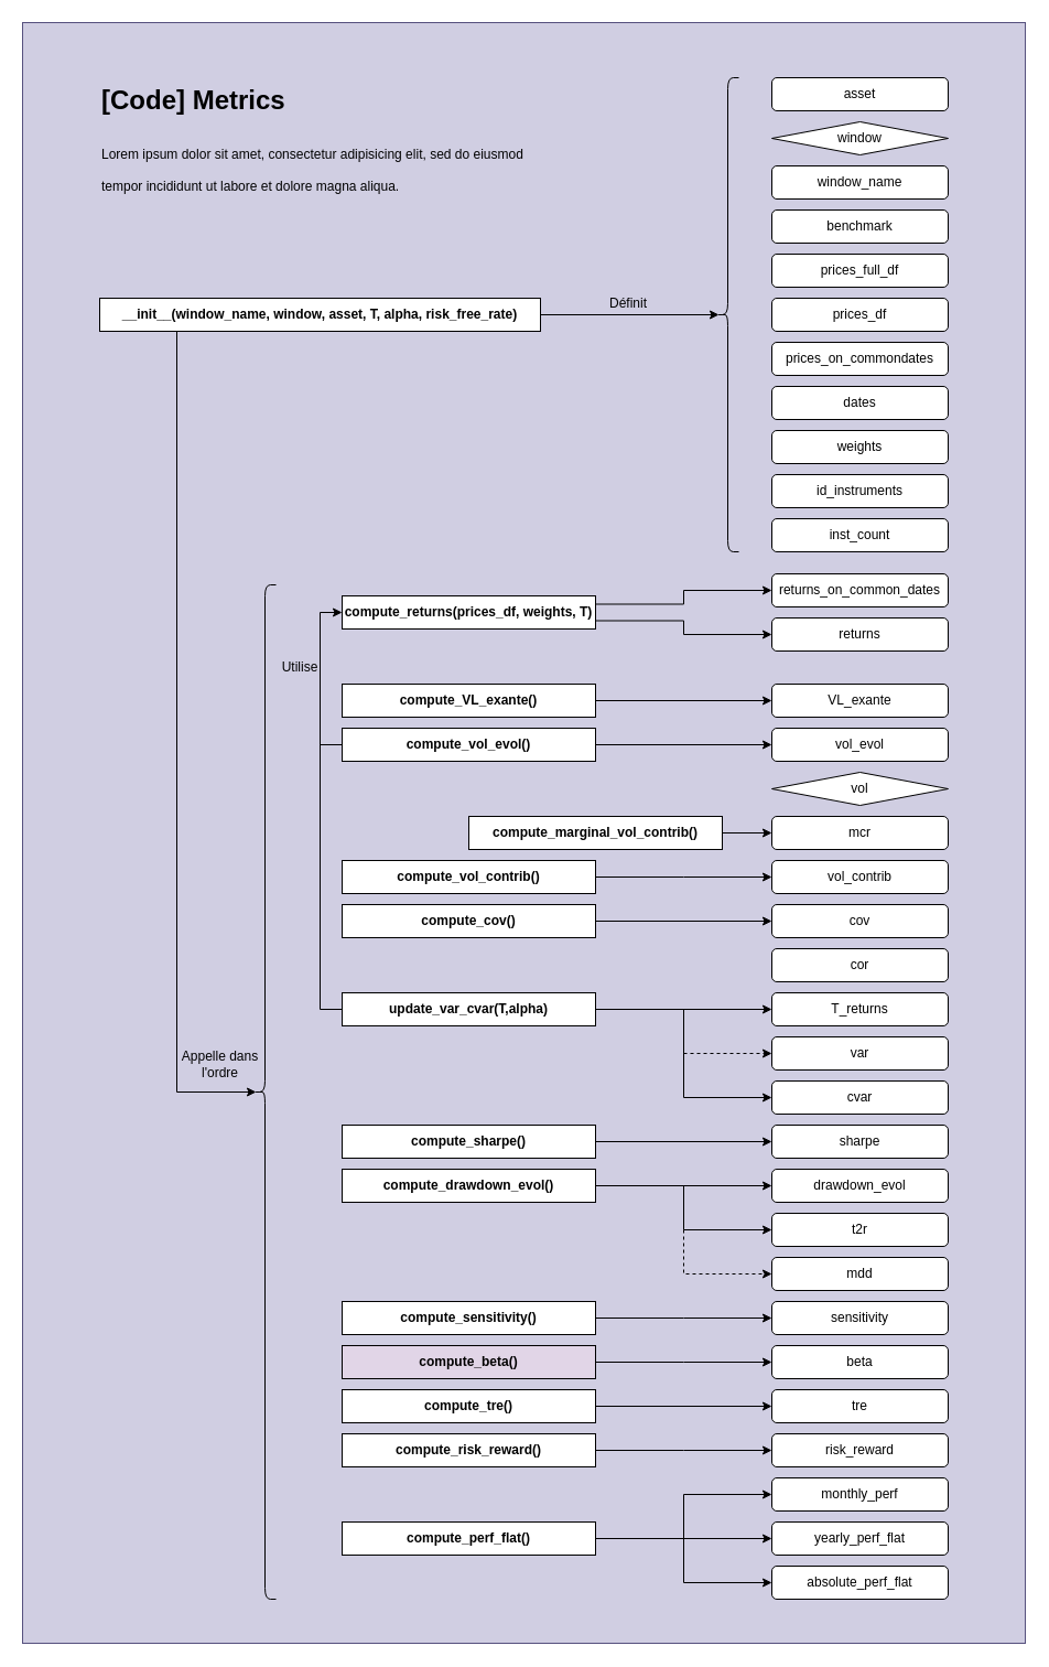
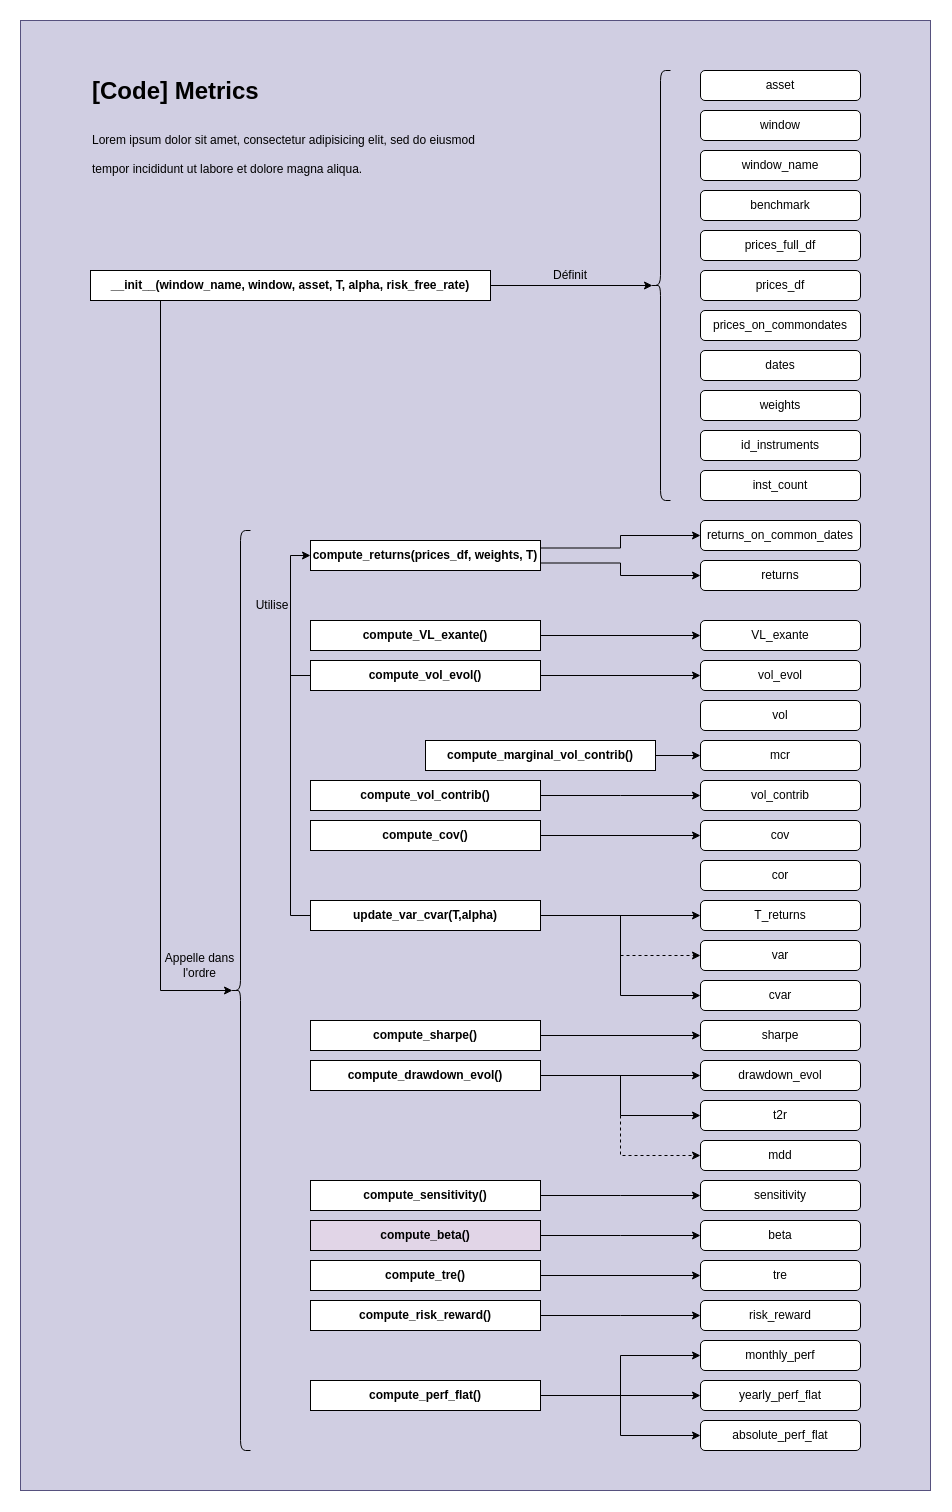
  <mxCell id="0" />
  <mxCell id="1" parent="0" />
  <mxCell id="2" value="" style="rounded=0;whiteSpace=wrap;html=1;fillColor=#d0cee2;strokeColor=#56517e;movable=0;resizable=0;rotatable=0;deletable=0;editable=0;locked=1;connectable=0;" vertex="1" parent="1"><mxGeometry x="20" y="20" width="910" height="1470" as="geometry" /></mxCell>
  <mxCell id="3" style="edgeStyle=orthogonalEdgeStyle;rounded=0;orthogonalLoop=1;jettySize=auto;html=1;exitX=1;exitY=0.25;exitDx=0;exitDy=0;entryX=0;entryY=0.5;entryDx=0;entryDy=0;" edge="1" parent="1" source="5" target="42"><mxGeometry relative="1" as="geometry" /></mxCell>
  <mxCell id="4" style="edgeStyle=orthogonalEdgeStyle;rounded=0;orthogonalLoop=1;jettySize=auto;html=1;exitX=1;exitY=0.75;exitDx=0;exitDy=0;entryX=0;entryY=0.5;entryDx=0;entryDy=0;" edge="1" parent="1" source="5" target="43"><mxGeometry relative="1" as="geometry" /></mxCell>
  <mxCell id="5" value="&lt;b&gt;compute_returns(prices_df, weights, T)&lt;/b&gt;" style="rounded=0;whiteSpace=wrap;html=1;" vertex="1" parent="1"><mxGeometry x="310" y="540" width="230" height="30" as="geometry" /></mxCell>
  <mxCell id="6" style="edgeStyle=orthogonalEdgeStyle;rounded=0;orthogonalLoop=1;jettySize=auto;html=1;entryX=0;entryY=0.5;entryDx=0;entryDy=0;" edge="1" parent="1" source="7" target="44"><mxGeometry relative="1" as="geometry" /></mxCell>
  <mxCell id="7" value="&lt;b&gt;compute_VL_exante()&lt;/b&gt;" style="rounded=0;whiteSpace=wrap;html=1;" vertex="1" parent="1"><mxGeometry x="310" y="620" width="230" height="30" as="geometry" /></mxCell>
  <mxCell id="8" style="edgeStyle=orthogonalEdgeStyle;rounded=0;orthogonalLoop=1;jettySize=auto;html=1;endArrow=none;endFill=0;" edge="1" parent="1" source="10"><mxGeometry relative="1" as="geometry"><mxPoint y="635" as="targetPoint" x="290" /></mxGeometry></mxCell>
  <mxCell id="9" style="edgeStyle=orthogonalEdgeStyle;rounded=0;orthogonalLoop=1;jettySize=auto;html=1;entryX=0;entryY=0.5;entryDx=0;entryDy=0;" edge="1" parent="1" source="10" target="48"><mxGeometry relative="1" as="geometry" /></mxCell>
  <mxCell id="10" value="&lt;b&gt;compute_vol_evol()&lt;/b&gt;" style="rounded=0;whiteSpace=wrap;html=1;" vertex="1" parent="1"><mxGeometry x="310" y="660" width="230" height="30" as="geometry" /></mxCell>
  <mxCell id="11" style="edgeStyle=orthogonalEdgeStyle;rounded=0;orthogonalLoop=1;jettySize=auto;html=1;entryX=0;entryY=0.5;entryDx=0;entryDy=0;" edge="1" parent="1" source="12" target="49"><mxGeometry relative="1" as="geometry" /></mxCell>
  <mxCell id="12" value="&lt;b&gt;compute_marginal_vol_contrib()&lt;/b&gt;" style="rounded=0;whiteSpace=wrap;html=1;" vertex="1" parent="1"><mxGeometry x="425" y="740" width="230" height="30" as="geometry" /></mxCell>
  <mxCell id="13" style="edgeStyle=orthogonalEdgeStyle;rounded=0;orthogonalLoop=1;jettySize=auto;html=1;" edge="1" parent="1" source="14"><mxGeometry relative="1" as="geometry"><mxPoint x="700" y="795" as="targetPoint" /></mxGeometry></mxCell>
  <mxCell id="14" value="&lt;b&gt;compute_vol_contrib()&lt;/b&gt;" style="rounded=0;whiteSpace=wrap;html=1;" vertex="1" parent="1"><mxGeometry x="310" y="780" width="230" height="30" as="geometry" /></mxCell>
  <mxCell id="15" style="edgeStyle=orthogonalEdgeStyle;rounded=0;orthogonalLoop=1;jettySize=auto;html=1;entryX=0;entryY=0.5;entryDx=0;entryDy=0;" edge="1" parent="1" source="18" target="51"><mxGeometry relative="1" as="geometry" /></mxCell>
  <mxCell id="16" style="edgeStyle=orthogonalEdgeStyle;rounded=0;orthogonalLoop=1;jettySize=auto;html=1;entryX=0;entryY=0.5;entryDx=0;entryDy=0;dashed=1;" edge="1" parent="1" source="18" target="64"><mxGeometry relative="1" as="geometry" /></mxCell>
  <mxCell id="17" style="edgeStyle=orthogonalEdgeStyle;rounded=0;orthogonalLoop=1;jettySize=auto;html=1;entryX=0;entryY=0.5;entryDx=0;entryDy=0;" edge="1" parent="1" source="18" target="63"><mxGeometry relative="1" as="geometry" /></mxCell>
  <mxCell id="18" value="&lt;b&gt;update_var_cvar(T,alpha)&lt;/b&gt;" style="rounded=0;whiteSpace=wrap;html=1;" vertex="1" parent="1"><mxGeometry x="310" y="900" width="230" height="30" as="geometry" /></mxCell>
  <mxCell id="19" style="edgeStyle=orthogonalEdgeStyle;rounded=0;orthogonalLoop=1;jettySize=auto;html=1;entryX=0;entryY=0.5;entryDx=0;entryDy=0;" edge="1" parent="1" source="20" target="65"><mxGeometry relative="1" as="geometry" /></mxCell>
  <mxCell id="20" value="&lt;b&gt;compute_sharpe()&lt;/b&gt;" style="rounded=0;whiteSpace=wrap;html=1;" vertex="1" parent="1"><mxGeometry x="310" y="1020" width="230" height="30" as="geometry" /></mxCell>
  <mxCell id="21" style="edgeStyle=orthogonalEdgeStyle;rounded=0;orthogonalLoop=1;jettySize=auto;html=1;entryX=0;entryY=0.5;entryDx=0;entryDy=0;" edge="1" parent="1" source="24" target="52"><mxGeometry relative="1" as="geometry" /></mxCell>
  <mxCell id="22" style="edgeStyle=orthogonalEdgeStyle;rounded=0;orthogonalLoop=1;jettySize=auto;html=1;entryX=0;entryY=0.5;entryDx=0;entryDy=0;" edge="1" parent="1" source="24" target="53"><mxGeometry relative="1" as="geometry"><Array as="points"><mxPoint x="620" y="1075" /><mxPoint x="620" y="1115" /></Array></mxGeometry></mxCell>
  <mxCell id="23" style="edgeStyle=orthogonalEdgeStyle;rounded=0;orthogonalLoop=1;jettySize=auto;html=1;entryX=0;entryY=0.5;entryDx=0;entryDy=0;dashed=1;" edge="1" parent="1" source="24" target="54"><mxGeometry relative="1" as="geometry" /></mxCell>
  <mxCell id="24" value="&lt;b&gt;compute_drawdown_evol()&lt;/b&gt;" style="rounded=0;whiteSpace=wrap;html=1;" vertex="1" parent="1"><mxGeometry x="310" y="1060" width="230" height="30" as="geometry" /></mxCell>
  <mxCell id="25" style="edgeStyle=orthogonalEdgeStyle;rounded=0;orthogonalLoop=1;jettySize=auto;html=1;" edge="1" parent="1" source="26"><mxGeometry relative="1" as="geometry"><mxPoint x="700" y="1195" as="targetPoint" /></mxGeometry></mxCell>
  <mxCell id="26" value="&lt;b&gt;compute_sensitivity()&lt;/b&gt;" style="rounded=0;whiteSpace=wrap;html=1;" vertex="1" parent="1"><mxGeometry x="310" y="1180" width="230" height="30" as="geometry" /></mxCell>
  <mxCell id="27" style="edgeStyle=orthogonalEdgeStyle;rounded=0;orthogonalLoop=1;jettySize=auto;html=1;" edge="1" parent="1" source="28"><mxGeometry relative="1" as="geometry"><mxPoint x="700" y="1235" as="targetPoint" /></mxGeometry></mxCell>
  <mxCell id="28" value="&lt;b&gt;compute_beta()&lt;/b&gt;" style="rounded=0;whiteSpace=wrap;html=1;fillColor=#e1d5e7;" vertex="1" parent="1"><mxGeometry x="310" y="1220" width="230" height="30" as="geometry" /></mxCell>
  <mxCell id="29" style="edgeStyle=orthogonalEdgeStyle;rounded=0;orthogonalLoop=1;jettySize=auto;html=1;entryX=0;entryY=0.5;entryDx=0;entryDy=0;" edge="1" parent="1" source="30" target="57"><mxGeometry relative="1" as="geometry" /></mxCell>
  <mxCell id="30" value="&lt;b&gt;compute_tre()&lt;/b&gt;" style="rounded=0;whiteSpace=wrap;html=1;" vertex="1" parent="1"><mxGeometry x="310" y="1260" width="230" height="30" as="geometry" /></mxCell>
  <mxCell id="31" style="edgeStyle=orthogonalEdgeStyle;rounded=0;orthogonalLoop=1;jettySize=auto;html=1;" edge="1" parent="1" source="32"><mxGeometry relative="1" as="geometry"><mxPoint x="700" y="1315" as="targetPoint" /></mxGeometry></mxCell>
  <mxCell id="32" value="&lt;b&gt;compute_risk_reward()&lt;/b&gt;" style="rounded=0;whiteSpace=wrap;html=1;" vertex="1" parent="1"><mxGeometry x="310" y="1300" width="230" height="30" as="geometry" /></mxCell>
  <mxCell id="33" style="edgeStyle=orthogonalEdgeStyle;rounded=0;orthogonalLoop=1;jettySize=auto;html=1;" edge="1" parent="1" source="36" target="60"><mxGeometry relative="1" as="geometry" /></mxCell>
  <mxCell id="34" style="edgeStyle=orthogonalEdgeStyle;rounded=0;orthogonalLoop=1;jettySize=auto;html=1;entryX=0;entryY=0.5;entryDx=0;entryDy=0;" edge="1" parent="1" source="36" target="59"><mxGeometry relative="1" as="geometry" /></mxCell>
  <mxCell id="35" style="edgeStyle=orthogonalEdgeStyle;rounded=0;orthogonalLoop=1;jettySize=auto;html=1;entryX=0;entryY=0.5;entryDx=0;entryDy=0;" edge="1" parent="1" source="36" target="61"><mxGeometry relative="1" as="geometry" /></mxCell>
  <mxCell id="36" value="&lt;b&gt;compute_perf_flat()&lt;/b&gt;" style="rounded=0;whiteSpace=wrap;html=1;" vertex="1" parent="1"><mxGeometry x="310" y="1380" width="230" height="30" as="geometry" /></mxCell>
  <mxCell id="37" style="edgeStyle=orthogonalEdgeStyle;rounded=0;orthogonalLoop=1;jettySize=auto;html=1;entryX=0;entryY=0.5;entryDx=0;entryDy=0;" edge="1" parent="1" source="38" target="45"><mxGeometry relative="1" as="geometry" /></mxCell>
  <mxCell id="38" value="&lt;b&gt;compute_cov()&lt;/b&gt;" style="rounded=0;whiteSpace=wrap;html=1;" vertex="1" parent="1"><mxGeometry x="310" y="820" width="230" height="30" as="geometry" /></mxCell>
  <mxCell id="39" style="edgeStyle=orthogonalEdgeStyle;rounded=0;orthogonalLoop=1;jettySize=auto;html=1;exitX=0.25;exitY=1;exitDx=0;exitDy=0;entryX=0.1;entryY=0.5;entryDx=0;entryDy=0;entryPerimeter=0;" edge="1" parent="1" source="40" target="66"><mxGeometry relative="1" as="geometry"><Array as="points"><mxPoint x="160" y="990" /></Array></mxGeometry></mxCell>
  <mxCell id="40" value="&lt;b&gt;__init__(window_name, window, asset, T, alpha, risk_free_rate)&lt;/b&gt;" style="rounded=0;whiteSpace=wrap;html=1;" vertex="1" parent="1"><mxGeometry x="90" y="270" width="400" height="30" as="geometry" /></mxCell>
  <mxCell id="41" value="Utilise" style="text;html=1;align=center;verticalAlign=middle;whiteSpace=wrap;rounded=0;" vertex="1" parent="1"><mxGeometry x="242" y="590" width="60" height="30" as="geometry" /></mxCell>
  <mxCell id="42" value="returns_on_common_dates" style="rounded=1;whiteSpace=wrap;html=1;" vertex="1" parent="1"><mxGeometry x="700" y="520" width="160" height="30" as="geometry" /></mxCell>
  <mxCell id="43" value="returns" style="rounded=1;whiteSpace=wrap;html=1;" vertex="1" parent="1"><mxGeometry x="700" y="560" width="160" height="30" as="geometry" /></mxCell>
  <mxCell id="44" value="VL_exante" style="rounded=1;whiteSpace=wrap;html=1;" vertex="1" parent="1"><mxGeometry x="700" y="620" width="160" height="30" as="geometry" /></mxCell>
  <mxCell id="45" value="cov" style="rounded=1;whiteSpace=wrap;html=1;" vertex="1" parent="1"><mxGeometry x="700" y="820" width="160" height="30" as="geometry" /></mxCell>
  <mxCell id="46" value="cor" style="rounded=1;whiteSpace=wrap;html=1;" vertex="1" parent="1"><mxGeometry x="700" y="860" width="160" height="30" as="geometry" /></mxCell>
- <mxCell id="47" value="vol" style="rhombus;whiteSpace=wrap;html=1;" vertex="1" parent="1"><mxGeometry x="700" y="700" width="160" height="30" as="geometry" /></mxCell>
+ <mxCell id="47" value="vol" style="rounded=1;whiteSpace=wrap;html=1;" vertex="1" parent="1"><mxGeometry x="700" y="700" width="160" height="30" as="geometry" /></mxCell>
  <mxCell id="48" value="vol_evol" style="rounded=1;whiteSpace=wrap;html=1;" vertex="1" parent="1"><mxGeometry x="700" y="660" width="160" height="30" as="geometry" /></mxCell>
  <mxCell id="49" value="mcr" style="rounded=1;whiteSpace=wrap;html=1;" vertex="1" parent="1"><mxGeometry x="700" y="740" width="160" height="30" as="geometry" /></mxCell>
  <mxCell id="50" value="vol_contrib" style="rounded=1;whiteSpace=wrap;html=1;" vertex="1" parent="1"><mxGeometry x="700" y="780" width="160" height="30" as="geometry" /></mxCell>
  <mxCell id="51" value="T_returns" style="rounded=1;whiteSpace=wrap;html=1;" vertex="1" parent="1"><mxGeometry x="700" y="900" width="160" height="30" as="geometry" /></mxCell>
  <mxCell id="52" value="drawdown_evol" style="rounded=1;whiteSpace=wrap;html=1;" vertex="1" parent="1"><mxGeometry x="700" y="1060" width="160" height="30" as="geometry" /></mxCell>
  <mxCell id="53" value="t2r" style="rounded=1;whiteSpace=wrap;html=1;" vertex="1" parent="1"><mxGeometry x="700" y="1100" width="160" height="30" as="geometry" /></mxCell>
  <mxCell id="54" value="mdd" style="rounded=1;whiteSpace=wrap;html=1;" vertex="1" parent="1"><mxGeometry x="700" y="1140" width="160" height="30" as="geometry" /></mxCell>
  <mxCell id="55" value="sensitivity" style="rounded=1;whiteSpace=wrap;html=1;" vertex="1" parent="1"><mxGeometry x="700" y="1180" width="160" height="30" as="geometry" /></mxCell>
  <mxCell id="56" value="beta" style="rounded=1;whiteSpace=wrap;html=1;" vertex="1" parent="1"><mxGeometry x="700" y="1220" width="160" height="30" as="geometry" /></mxCell>
  <mxCell id="57" value="tre" style="rounded=1;whiteSpace=wrap;html=1;" vertex="1" parent="1"><mxGeometry x="700" y="1260" width="160" height="30" as="geometry" /></mxCell>
  <mxCell id="58" value="risk_reward" style="rounded=1;whiteSpace=wrap;html=1;" vertex="1" parent="1"><mxGeometry x="700" y="1300" width="160" height="30" as="geometry" /></mxCell>
  <mxCell id="59" value="monthly_perf" style="rounded=1;whiteSpace=wrap;html=1;" vertex="1" parent="1"><mxGeometry x="700" y="1340" width="160" height="30" as="geometry" /></mxCell>
  <mxCell id="60" value="yearly_perf_flat" style="rounded=1;whiteSpace=wrap;html=1;" vertex="1" parent="1"><mxGeometry x="700" y="1380" width="160" height="30" as="geometry" /></mxCell>
  <mxCell id="61" value="absolute_perf_flat" style="rounded=1;whiteSpace=wrap;html=1;" vertex="1" parent="1"><mxGeometry x="700" y="1420" width="160" height="30" as="geometry" /></mxCell>
  <mxCell id="62" value="" style="edgeStyle=orthogonalEdgeStyle;rounded=0;orthogonalLoop=1;jettySize=auto;html=1;entryX=0;entryY=0.5;entryDx=0;entryDy=0;" edge="1" parent="1" source="18" target="5"><mxGeometry relative="1" as="geometry"><mxPoint x="175" y="755" as="targetPoint" /><Array as="points"><mxPoint y="915" x="290" /><mxPoint y="555" x="290" /></Array></mxGeometry></mxCell>
  <mxCell id="63" value="cvar" style="rounded=1;whiteSpace=wrap;html=1;" vertex="1" parent="1"><mxGeometry x="700" y="980" width="160" height="30" as="geometry" /></mxCell>
  <mxCell id="64" value="var" style="rounded=1;whiteSpace=wrap;html=1;" vertex="1" parent="1"><mxGeometry x="700" y="940" width="160" height="30" as="geometry" /></mxCell>
  <mxCell id="65" value="sharpe" style="rounded=1;whiteSpace=wrap;html=1;" vertex="1" parent="1"><mxGeometry x="700" y="1020" width="160" height="30" as="geometry" /></mxCell>
  <mxCell id="66" value="" style="shape=curlyBracket;whiteSpace=wrap;html=1;rounded=1;labelPosition=left;verticalLabelPosition=middle;align=right;verticalAlign=middle;" vertex="1" parent="1"><mxGeometry x="230" y="530" width="20" height="920" as="geometry" /></mxCell>
  <mxCell id="67" value="Appelle dans l'ordre" style="text;html=1;align=center;verticalAlign=middle;whiteSpace=wrap;rounded=0;" vertex="1" parent="1"><mxGeometry x="149" y="950" width="101" height="30" as="geometry" /></mxCell>
- <mxCell id="68" value="window" style="rhombus;whiteSpace=wrap;html=1;" vertex="1" parent="1"><mxGeometry x="700" y="110" width="160" height="30" as="geometry" /></mxCell>
+ <mxCell id="68" value="window" style="rounded=1;whiteSpace=wrap;html=1;" vertex="1" parent="1"><mxGeometry x="700" y="110" width="160" height="30" as="geometry" /></mxCell>
  <mxCell id="69" value="window_name" style="rounded=1;whiteSpace=wrap;html=1;" vertex="1" parent="1"><mxGeometry x="700" y="150" width="160" height="30" as="geometry" /></mxCell>
  <mxCell id="70" value="asset" style="rounded=1;whiteSpace=wrap;html=1;" vertex="1" parent="1"><mxGeometry x="700" y="70" width="160" height="30" as="geometry" /></mxCell>
  <mxCell id="71" value="benchmark" style="rounded=1;whiteSpace=wrap;html=1;" vertex="1" parent="1"><mxGeometry x="700" y="190" width="160" height="30" as="geometry" /></mxCell>
  <mxCell id="72" value="prices_full_df" style="rounded=1;whiteSpace=wrap;html=1;" vertex="1" parent="1"><mxGeometry x="700" y="230" width="160" height="30" as="geometry" /></mxCell>
  <mxCell id="73" value="prices_df" style="rounded=1;whiteSpace=wrap;html=1;" vertex="1" parent="1"><mxGeometry x="700" y="270" width="160" height="30" as="geometry" /></mxCell>
  <mxCell id="74" value="prices_on_commondates" style="rounded=1;whiteSpace=wrap;html=1;" vertex="1" parent="1"><mxGeometry x="700" y="310" width="160" height="30" as="geometry" /></mxCell>
  <mxCell id="75" value="dates" style="rounded=1;whiteSpace=wrap;html=1;" vertex="1" parent="1"><mxGeometry x="700" width="160" height="30" as="geometry" y="350" /></mxCell>
  <mxCell id="76" value="weights" style="rounded=1;whiteSpace=wrap;html=1;" vertex="1" parent="1"><mxGeometry x="700" y="390" width="160" height="30" as="geometry" /></mxCell>
  <mxCell id="77" value="id_instruments" style="rounded=1;whiteSpace=wrap;html=1;" vertex="1" parent="1"><mxGeometry x="700" y="430" width="160" height="30" as="geometry" /></mxCell>
  <mxCell id="78" value="inst_count" style="rounded=1;whiteSpace=wrap;html=1;" vertex="1" parent="1"><mxGeometry x="700" y="470" width="160" height="30" as="geometry" /></mxCell>
  <mxCell id="79" value="" style="shape=curlyBracket;whiteSpace=wrap;html=1;rounded=1;labelPosition=left;verticalLabelPosition=middle;align=right;verticalAlign=middle;" vertex="1" parent="1"><mxGeometry x="650" y="70" width="20" height="430" as="geometry" /></mxCell>
  <mxCell id="80" style="edgeStyle=orthogonalEdgeStyle;rounded=0;orthogonalLoop=1;jettySize=auto;html=1;entryX=0.1;entryY=0.5;entryDx=0;entryDy=0;entryPerimeter=0;" edge="1" parent="1" source="40" target="79"><mxGeometry relative="1" as="geometry" /></mxCell>
  <mxCell id="81" value="Définit" style="text;html=1;align=center;verticalAlign=middle;whiteSpace=wrap;rounded=0;" vertex="1" parent="1"><mxGeometry x="540" y="260" width="60" height="30" as="geometry" /></mxCell>
  <mxCell id="82" value="&lt;h1 style=&quot;margin-top: 0px;&quot;&gt;&lt;span style=&quot;background-color: transparent; color: light-dark(rgb(0, 0, 0), rgb(255, 255, 255));&quot;&gt;[Code] Metrics&amp;nbsp;&lt;/span&gt;&lt;/h1&gt;&lt;h1 style=&quot;margin-top: 0px;&quot;&gt;&lt;span style=&quot;background-color: transparent; color: light-dark(rgb(0, 0, 0), rgb(255, 255, 255)); font-size: 12px; font-weight: normal;&quot;&gt;Lorem ipsum dolor sit amet, consectetur adipisicing elit, sed do eiusmod tempor incididunt ut labore et dolore magna aliqua.&lt;/span&gt;&lt;/h1&gt;" style="text;html=1;whiteSpace=wrap;overflow=hidden;rounded=0;" vertex="1" parent="1"><mxGeometry x="90" y="70" width="390" height="120" as="geometry" /></mxCell>
